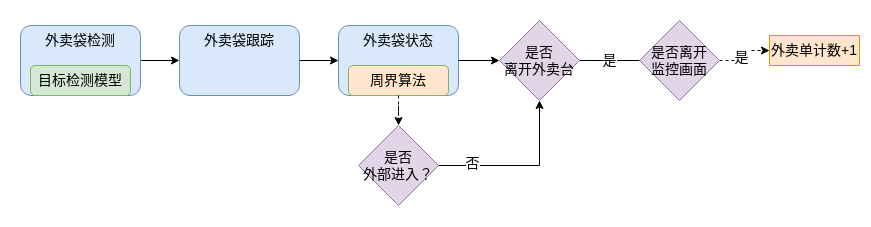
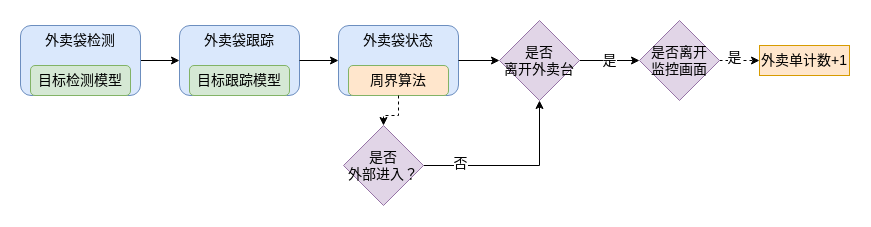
  <mxCell id="0" />
  <mxCell id="1" parent="0" />
  <mxCell id="2" value="" style="edgeStyle=orthogonalEdgeStyle;rounded=0;orthogonalLoop=1;jettySize=auto;html=1;entryX=0;entryY=0.5;entryDx=0;entryDy=0;fontSize=14;" edge="1" parent="1" source="3" target="9"><mxGeometry relative="1" as="geometry"><mxPoint x="190" y="60" as="targetPoint" /></mxGeometry></mxCell>
  <mxCell id="3" value="" style="rounded=1;whiteSpace=wrap;html=1;fillColor=#dae8fc;strokeColor=#6c8ebf;fontSize=14;" vertex="1" parent="1"><mxGeometry x="20" y="25" width="120" height="70" as="geometry" /></mxCell>
- <mxCell id="4" value="是" style="edgeStyle=orthogonalEdgeStyle;rounded=0;orthogonalLoop=1;jettySize=auto;html=1;fontSize=14;endArrow=none;" edge="1" parent="1" source="5" target="20"><mxGeometry relative="1" as="geometry" /></mxCell>
+ <mxCell id="4" value="是" style="edgeStyle=orthogonalEdgeStyle;rounded=0;orthogonalLoop=1;jettySize=auto;html=1;fontSize=14;" edge="1" parent="1" source="5" target="20"><mxGeometry relative="1" as="geometry" /></mxCell>
  <mxCell id="5" value="是否&lt;br style=&quot;font-size: 14px;&quot;&gt;离开外卖台" style="rhombus;whiteSpace=wrap;html=1;fillColor=#e1d5e7;strokeColor=#9673a6;fontSize=14;" vertex="1" parent="1"><mxGeometry x="499" y="20" width="80" height="80" as="geometry" /></mxCell>
  <mxCell id="6" value="目标检测模型" style="rounded=1;whiteSpace=wrap;html=1;fillColor=#d5e8d4;strokeColor=#82b366;fontSize=14;" vertex="1" parent="1"><mxGeometry x="30" y="65" width="100" height="30" as="geometry" /></mxCell>
  <mxCell id="7" value="外卖袋检测" style="text;strokeColor=none;align=center;fillColor=none;html=1;verticalAlign=middle;whiteSpace=wrap;rounded=0;fontSize=14;" vertex="1" parent="1"><mxGeometry x="35" y="25" width="90" height="30" as="geometry" /></mxCell>
  <mxCell id="8" value="" style="group;fontSize=14;" vertex="1" connectable="0" parent="1"><mxGeometry x="179" y="25" width="120" height="70" as="geometry" /></mxCell>
  <mxCell id="9" value="" style="rounded=1;whiteSpace=wrap;html=1;fillColor=#dae8fc;strokeColor=#6c8ebf;fontSize=14;" vertex="1" parent="8"><mxGeometry width="120" height="70" as="geometry" /></mxCell>
+ <mxCell id="10" value="目标跟踪模型" style="rounded=1;whiteSpace=wrap;html=1;fillColor=#d5e8d4;strokeColor=#82b366;fontSize=14;" vertex="1" parent="8"><mxGeometry x="10" y="40" width="100" height="30" as="geometry" /></mxCell>
  <mxCell id="11" value="外卖袋跟踪" style="text;strokeColor=none;align=center;fillColor=none;html=1;verticalAlign=middle;whiteSpace=wrap;rounded=0;fontSize=14;" vertex="1" parent="8"><mxGeometry x="15" width="90" height="30" as="geometry" /></mxCell>
  <mxCell id="12" value="" style="group;fontSize=14;" vertex="1" connectable="0" parent="1"><mxGeometry x="338" y="25" width="120" height="70" as="geometry" /></mxCell>
  <mxCell id="13" value="" style="rounded=1;whiteSpace=wrap;html=1;fillColor=#dae8fc;strokeColor=#6c8ebf;fontSize=14;" vertex="1" parent="12"><mxGeometry width="120" height="70" as="geometry" /></mxCell>
  <mxCell id="14" value="周界算法" style="rounded=1;whiteSpace=wrap;html=1;fillColor=#ffe6cc;strokeColor=#82b366;fontSize=14;" vertex="1" parent="12"><mxGeometry x="10" y="40" width="100" height="30" as="geometry" /></mxCell>
  <mxCell id="15" value="外卖袋状态" style="text;strokeColor=none;align=center;fillColor=none;html=1;verticalAlign=middle;whiteSpace=wrap;rounded=0;fontSize=14;" vertex="1" parent="12"><mxGeometry x="15" width="90" height="30" as="geometry" /></mxCell>
  <mxCell id="16" value="" style="edgeStyle=orthogonalEdgeStyle;rounded=0;orthogonalLoop=1;jettySize=auto;html=1;entryX=0;entryY=0.5;entryDx=0;entryDy=0;exitX=1;exitY=0.5;exitDx=0;exitDy=0;fontSize=14;" edge="1" parent="1" source="9" target="13"><mxGeometry relative="1" as="geometry"><mxPoint x="288" y="60" as="sourcePoint" /></mxGeometry></mxCell>
  <mxCell id="17" value="" style="edgeStyle=orthogonalEdgeStyle;rounded=0;orthogonalLoop=1;jettySize=auto;html=1;fontSize=14;" edge="1" parent="1" source="13" target="5"><mxGeometry relative="1" as="geometry" /></mxCell>
  <mxCell id="18" value="" style="edgeStyle=orthogonalEdgeStyle;rounded=0;orthogonalLoop=1;jettySize=auto;html=1;fontSize=14;dashed=1;" edge="1" parent="1" source="20" target="21"><mxGeometry relative="1" as="geometry" /></mxCell>
  <mxCell id="19" value="是" style="edgeLabel;html=1;align=center;verticalAlign=middle;resizable=0;points=[];fontSize=14;" vertex="1" connectable="0" parent="18"><mxGeometry x="-0.3" y="4" relative="1" as="geometry"><mxPoint as="offset" /></mxGeometry></mxCell>
  <mxCell id="20" value="是否离开&lt;br style=&quot;font-size: 14px;&quot;&gt;监控画面" style="rhombus;whiteSpace=wrap;html=1;fillColor=#e1d5e7;strokeColor=#9673a6;fontSize=14;" vertex="1" parent="1"><mxGeometry x="639" y="20" width="80" height="80" as="geometry" /></mxCell>
- <mxCell id="21" value="外卖单计数+1" style="whiteSpace=wrap;html=1;fillColor=#ffe6cc;strokeColor=#d79b00;fontSize=14;" vertex="1" parent="1"><mxGeometry x="769" y="35" width="90" height="30" as="geometry" /></mxCell>
+ <mxCell id="21" value="外卖单计数+1" style="whiteSpace=wrap;html=1;fillColor=#ffe6cc;strokeColor=#d79b00;fontSize=14;" vertex="1" parent="1"><mxGeometry x="759" y="45" width="90" height="30" as="geometry" /></mxCell>
  <mxCell id="22" value="" style="edgeStyle=orthogonalEdgeStyle;rounded=0;orthogonalLoop=1;jettySize=auto;html=1;entryX=0.5;entryY=1;entryDx=0;entryDy=0;fontSize=14;" edge="1" parent="1" source="24" target="5"><mxGeometry relative="1" as="geometry" /></mxCell>
  <mxCell id="23" value="否" style="edgeLabel;html=1;align=center;verticalAlign=middle;resizable=0;points=[];fontSize=14;" vertex="1" connectable="0" parent="22"><mxGeometry x="-0.602" y="3" relative="1" as="geometry"><mxPoint as="offset" /></mxGeometry></mxCell>
- <mxCell id="24" value="是否&lt;br style=&quot;font-size: 14px;&quot;&gt;外部进入？" style="rhombus;whiteSpace=wrap;html=1;fillColor=#e1d5e7;strokeColor=#9673a6;fontSize=14;" vertex="1" parent="1"><mxGeometry x="358" y="125" width="80" height="80" as="geometry" /></mxCell>
+ <mxCell id="24" value="是否&lt;br style=&quot;font-size: 14px;&quot;&gt;外部进入？" style="rhombus;whiteSpace=wrap;html=1;fillColor=#e1d5e7;strokeColor=#9673a6;fontSize=14;" vertex="1" parent="1"><mxGeometry x="343" y="125" width="80" height="80" as="geometry" /></mxCell>
  <mxCell id="25" value="" style="edgeStyle=orthogonalEdgeStyle;rounded=0;orthogonalLoop=1;jettySize=auto;html=1;fontSize=14;dashed=1;" edge="1" parent="1" source="14" target="24"><mxGeometry relative="1" as="geometry" /></mxCell>
